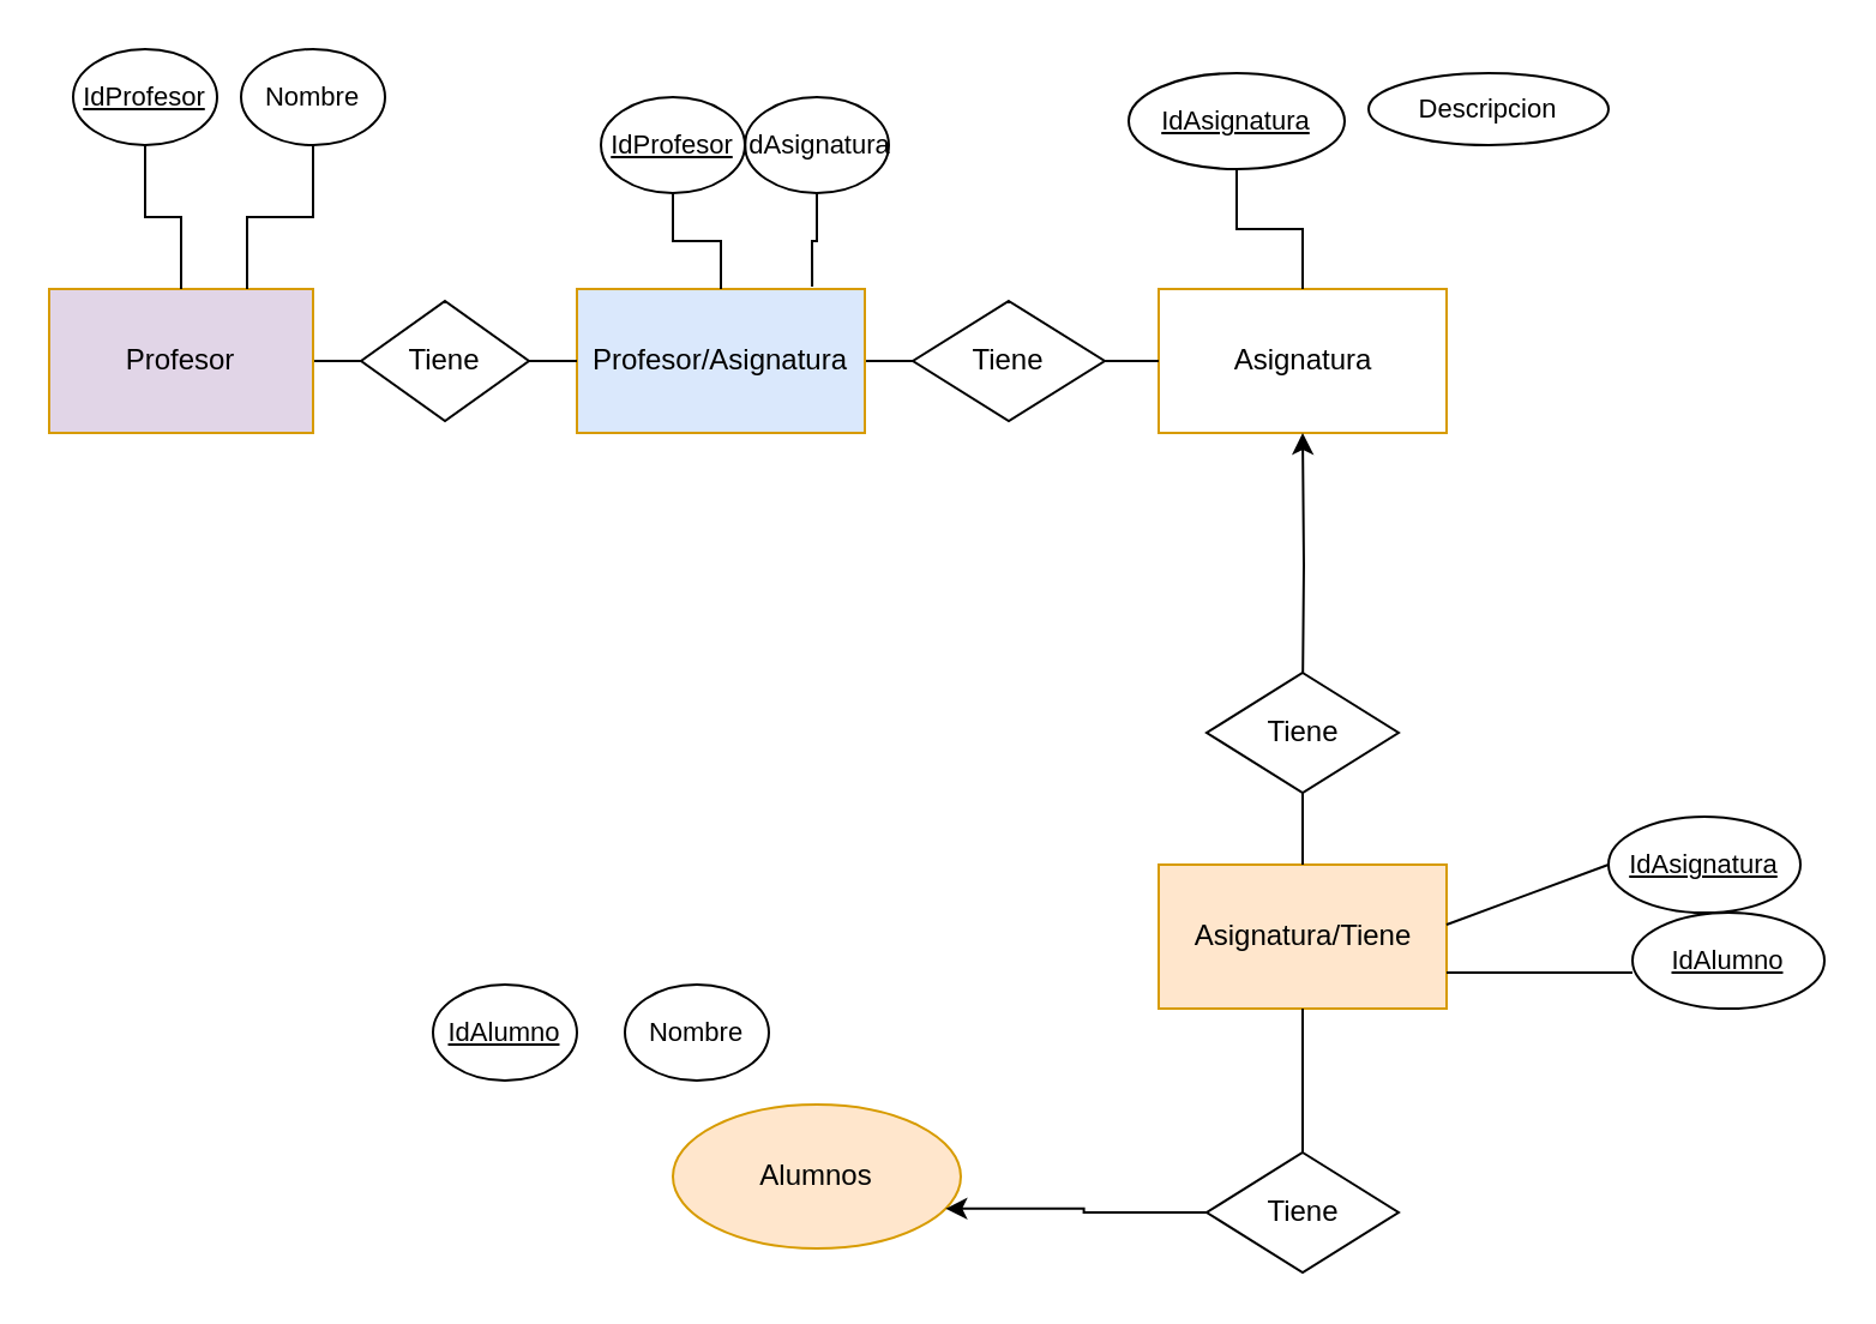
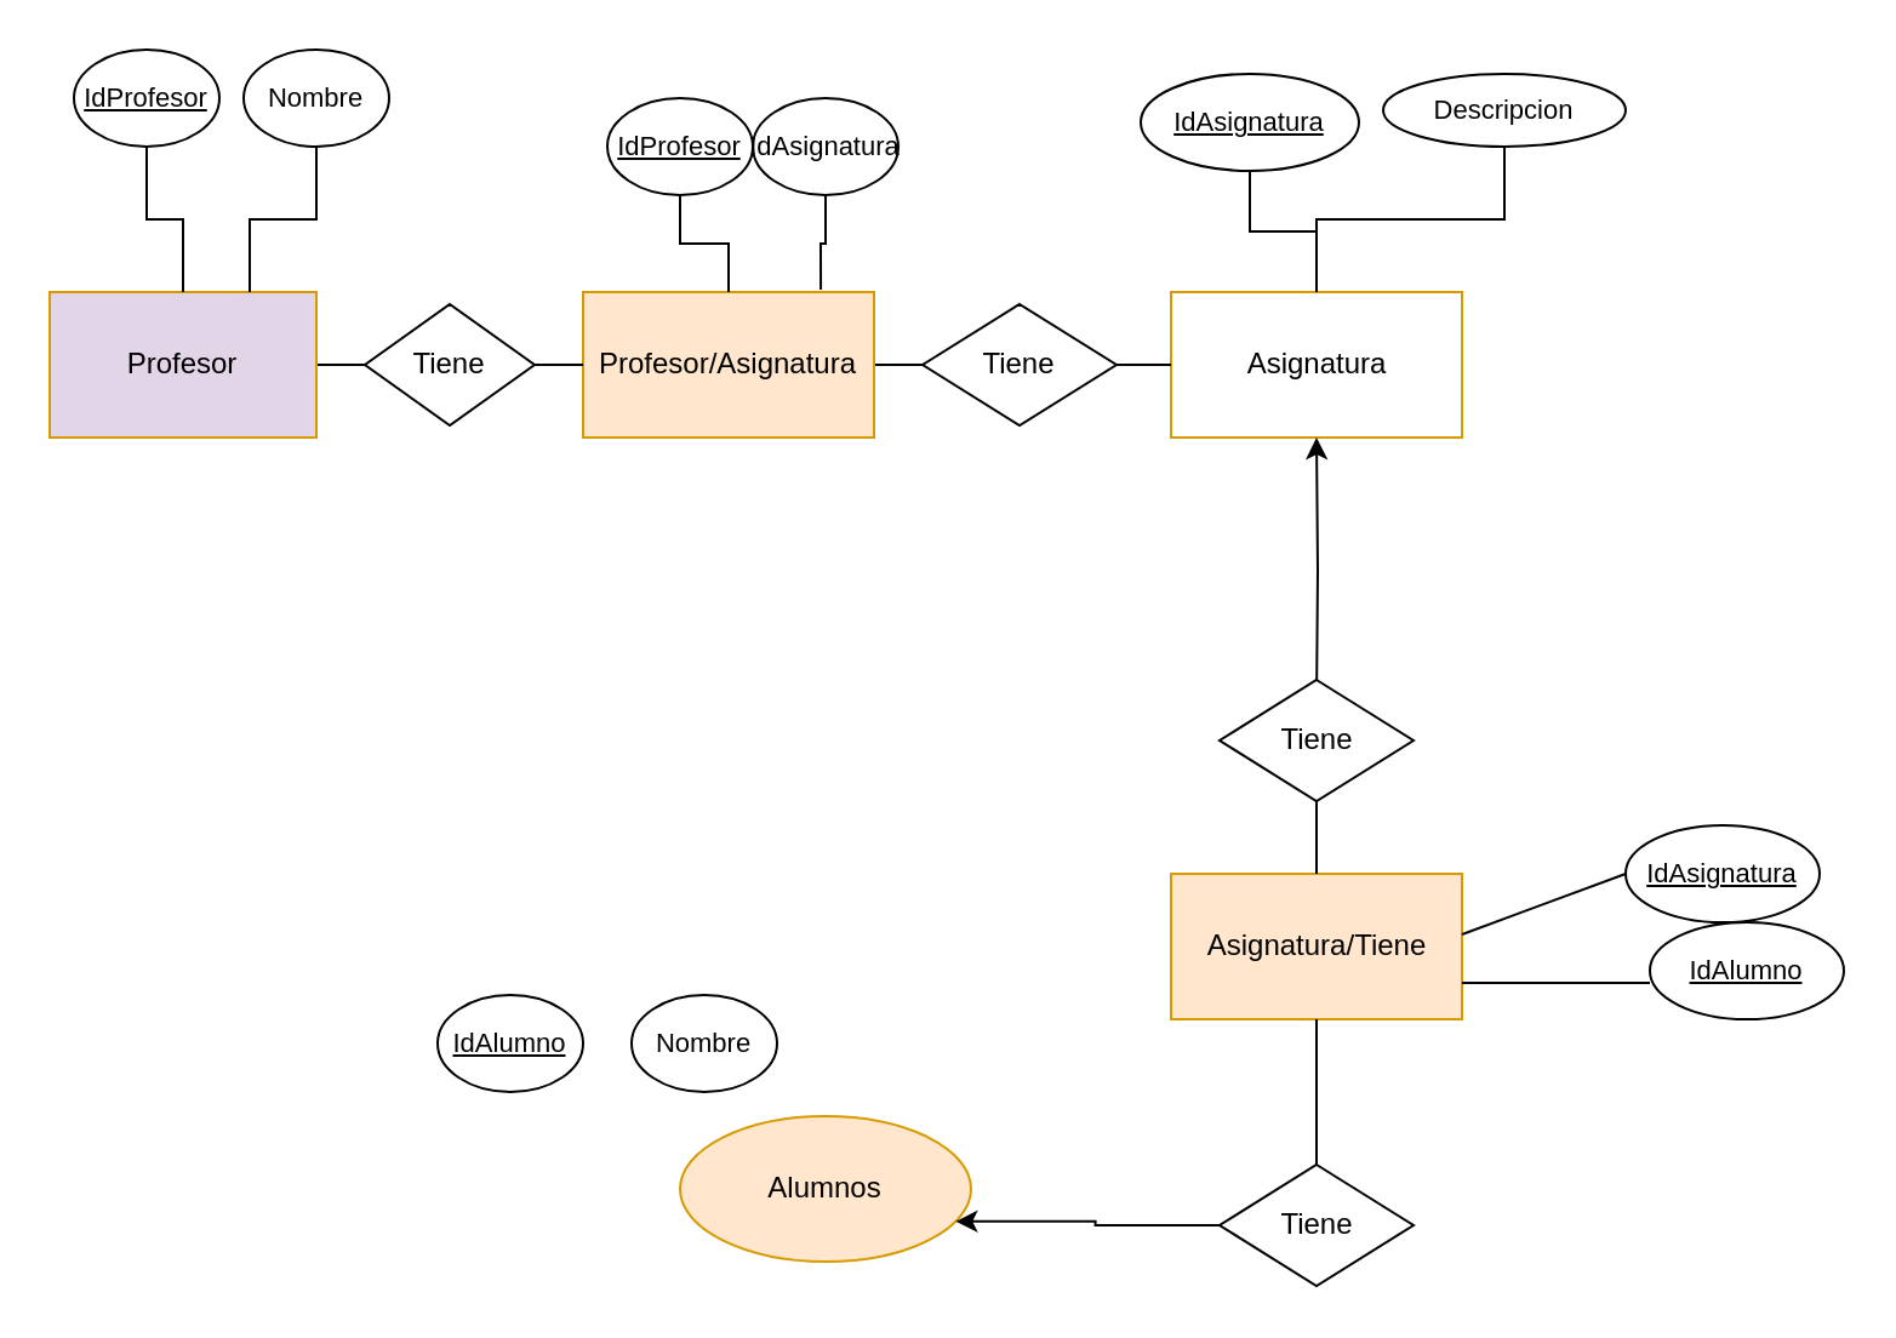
  <mxCell id="0" />
  <mxCell id="1" parent="0" />
  <mxCell id="2" value="" style="edgeStyle=orthogonalEdgeStyle;rounded=0;orthogonalLoop=1;jettySize=auto;html=1;endArrow=none;endFill=0;fontSize=11;" edge="1" parent="1" source="3" target="33"><mxGeometry relative="1" as="geometry" /></mxCell>
  <mxCell id="3" value="Profesor" style="rounded=0;whiteSpace=wrap;html=1;fillColor=#e1d5e7;strokeColor=#d79b00;" vertex="1" parent="1"><mxGeometry x="20" y="120" width="110" height="60" as="geometry" /></mxCell>
  <mxCell id="4" value="Asignatura" style="rounded=0;whiteSpace=wrap;html=1;fillColor=#ffffff;strokeColor=#d79b00;" vertex="1" parent="1"><mxGeometry x="482.5" y="120" width="120" height="60" as="geometry" /></mxCell>
  <mxCell id="5" value="Alumnos" style="ellipse;whiteSpace=wrap;html=1;fillColor=#ffe6cc;strokeColor=#d79b00;" vertex="1" parent="1"><mxGeometry x="280" y="460" width="120" height="60" as="geometry" /></mxCell>
  <mxCell id="6" value="" style="edgeStyle=orthogonalEdgeStyle;rounded=0;orthogonalLoop=1;jettySize=auto;html=1;" edge="1" parent="1" target="4"><mxGeometry relative="1" as="geometry"><mxPoint x="542.5" y="290" as="sourcePoint" /></mxGeometry></mxCell>
  <mxCell id="7" style="edgeStyle=orthogonalEdgeStyle;rounded=0;orthogonalLoop=1;jettySize=auto;html=1;exitX=0.5;exitY=1;exitDx=0;exitDy=0;" edge="1" parent="1"><mxGeometry relative="1" as="geometry"><mxPoint x="350" y="175" as="sourcePoint" /><mxPoint x="350" y="175" as="targetPoint" /></mxGeometry></mxCell>
  <mxCell id="8" value="" style="edgeStyle=orthogonalEdgeStyle;rounded=0;orthogonalLoop=1;jettySize=auto;html=1;endArrow=none;endFill=0;fontSize=11;" edge="1" parent="1" source="9" target="3"><mxGeometry relative="1" as="geometry" /></mxCell>
  <mxCell id="9" value="IdProfesor" style="ellipse;whiteSpace=wrap;html=1;fontSize=11;fontStyle=4" vertex="1" parent="1"><mxGeometry x="30" y="20" width="60" height="40" as="geometry" /></mxCell>
  <mxCell id="10" style="edgeStyle=orthogonalEdgeStyle;rounded=0;orthogonalLoop=1;jettySize=auto;html=1;entryX=0.75;entryY=0;entryDx=0;entryDy=0;endArrow=none;endFill=0;fontSize=11;" edge="1" parent="1" source="11" target="3"><mxGeometry relative="1" as="geometry" /></mxCell>
  <mxCell id="11" value="Nombre" style="ellipse;whiteSpace=wrap;html=1;fontSize=11;" vertex="1" parent="1"><mxGeometry x="100" y="20" width="60" height="40" as="geometry" /></mxCell>
  <mxCell id="12" value="" style="edgeStyle=orthogonalEdgeStyle;rounded=0;orthogonalLoop=1;jettySize=auto;html=1;endArrow=none;endFill=0;fontSize=11;" edge="1" parent="1" source="13" target="4"><mxGeometry relative="1" as="geometry" /></mxCell>
  <mxCell id="13" value="IdAsignatura" style="ellipse;whiteSpace=wrap;html=1;fontSize=11;fontStyle=4" vertex="1" parent="1"><mxGeometry x="470" y="30" width="90" height="40" as="geometry" /></mxCell>
+ <mxCell id="14" value="" style="edgeStyle=orthogonalEdgeStyle;rounded=0;orthogonalLoop=1;jettySize=auto;html=1;endArrow=none;endFill=0;fontSize=11;" edge="1" parent="1" source="15" target="4"><mxGeometry relative="1" as="geometry" /></mxCell>
  <mxCell id="15" value="Descripcion" style="ellipse;whiteSpace=wrap;html=1;fontSize=11;" vertex="1" parent="1"><mxGeometry x="570" y="30" width="100" height="30" as="geometry" /></mxCell>
  <mxCell id="16" value="IdAlumno" style="ellipse;whiteSpace=wrap;html=1;fontSize=11;fontStyle=4" vertex="1" parent="1"><mxGeometry x="180" y="410" width="60" height="40" as="geometry" /></mxCell>
  <mxCell id="17" value="Nombre" style="ellipse;whiteSpace=wrap;html=1;fontSize=11;" vertex="1" parent="1"><mxGeometry x="260" y="410" width="60" height="40" as="geometry" /></mxCell>
  <mxCell id="18" value="Asignatura/Tiene" style="rounded=0;whiteSpace=wrap;html=1;fillColor=#ffe6cc;strokeColor=#d79b00;" vertex="1" parent="1"><mxGeometry x="482.5" y="360" width="120" height="60" as="geometry" /></mxCell>
  <mxCell id="19" value="" style="edgeStyle=orthogonalEdgeStyle;rounded=0;orthogonalLoop=1;jettySize=auto;html=1;fontSize=11;endArrow=none;endFill=0;" edge="1" parent="1" source="20" target="18"><mxGeometry relative="1" as="geometry" /></mxCell>
  <mxCell id="20" value="Tiene" style="rhombus;whiteSpace=wrap;html=1;" vertex="1" parent="1"><mxGeometry x="502.5" y="280" width="80" height="50" as="geometry" /></mxCell>
  <mxCell id="21" style="edgeStyle=orthogonalEdgeStyle;rounded=0;orthogonalLoop=1;jettySize=auto;html=1;entryX=1;entryY=0.75;entryDx=0;entryDy=0;fontSize=11;" edge="1" parent="1" source="23" target="5"><mxGeometry relative="1" as="geometry" /></mxCell>
  <mxCell id="22" value="" style="edgeStyle=orthogonalEdgeStyle;rounded=0;orthogonalLoop=1;jettySize=auto;html=1;fontSize=11;endArrow=none;endFill=0;" edge="1" parent="1" source="23" target="18"><mxGeometry relative="1" as="geometry" /></mxCell>
  <mxCell id="23" value="Tiene" style="rhombus;whiteSpace=wrap;html=1;" vertex="1" parent="1"><mxGeometry x="502.5" y="480" width="80" height="50" as="geometry" /></mxCell>
  <mxCell id="24" value="IdAsignatura" style="ellipse;whiteSpace=wrap;html=1;fontSize=11;fontStyle=4" vertex="1" parent="1"><mxGeometry x="670" y="340" width="80" height="40" as="geometry" /></mxCell>
  <mxCell id="25" value="IdAlumno" style="ellipse;whiteSpace=wrap;html=1;fontSize=11;fontStyle=4" vertex="1" parent="1"><mxGeometry x="680" y="380" width="80" height="40" as="geometry" /></mxCell>
  <mxCell id="26" value="" style="endArrow=none;html=1;fontSize=11;" edge="1" parent="1"><mxGeometry width="50" height="50" relative="1" as="geometry"><mxPoint x="602.5" y="385" as="sourcePoint" /><mxPoint x="670" y="360" as="targetPoint" /></mxGeometry></mxCell>
  <mxCell id="27" value="" style="endArrow=none;html=1;fontSize=11;exitX=1;exitY=0.75;exitDx=0;exitDy=0;" edge="1" parent="1" source="18"><mxGeometry width="50" height="50" relative="1" as="geometry"><mxPoint x="630" y="455" as="sourcePoint" /><mxPoint x="680" y="405" as="targetPoint" /></mxGeometry></mxCell>
  <mxCell id="28" value="" style="edgeStyle=orthogonalEdgeStyle;rounded=0;orthogonalLoop=1;jettySize=auto;html=1;endArrow=none;endFill=0;fontSize=11;" edge="1" parent="1" source="29" target="31"><mxGeometry relative="1" as="geometry" /></mxCell>
- <mxCell id="29" value="Profesor/Asignatura" style="rounded=0;whiteSpace=wrap;html=1;fillColor=#dae8fc;strokeColor=#d79b00;" vertex="1" parent="1"><mxGeometry x="240" y="120" width="120" height="60" as="geometry" /></mxCell>
+ <mxCell id="29" value="Profesor/Asignatura" style="rounded=0;whiteSpace=wrap;html=1;fillColor=#ffe6cc;strokeColor=#d79b00;" vertex="1" parent="1"><mxGeometry x="240" y="120" width="120" height="60" as="geometry" /></mxCell>
  <mxCell id="30" value="" style="edgeStyle=orthogonalEdgeStyle;rounded=0;orthogonalLoop=1;jettySize=auto;html=1;endArrow=none;endFill=0;fontSize=11;" edge="1" parent="1" source="31" target="4"><mxGeometry relative="1" as="geometry" /></mxCell>
  <mxCell id="31" value="Tiene" style="rhombus;whiteSpace=wrap;html=1;" vertex="1" parent="1"><mxGeometry x="380" y="125" width="80" height="50" as="geometry" /></mxCell>
  <mxCell id="32" value="" style="edgeStyle=orthogonalEdgeStyle;rounded=0;orthogonalLoop=1;jettySize=auto;html=1;endArrow=none;endFill=0;fontSize=11;" edge="1" parent="1" source="33" target="29"><mxGeometry relative="1" as="geometry" /></mxCell>
  <mxCell id="33" value="Tiene" style="rhombus;whiteSpace=wrap;html=1;" vertex="1" parent="1"><mxGeometry x="150" y="125" width="70" height="50" as="geometry" /></mxCell>
  <mxCell id="34" value="" style="edgeStyle=orthogonalEdgeStyle;rounded=0;orthogonalLoop=1;jettySize=auto;html=1;endArrow=none;endFill=0;fontSize=11;" edge="1" parent="1" source="35" target="29"><mxGeometry relative="1" as="geometry" /></mxCell>
  <mxCell id="35" value="IdProfesor" style="ellipse;whiteSpace=wrap;html=1;fontSize=11;fontStyle=4" vertex="1" parent="1"><mxGeometry x="250" y="40" width="60" height="40" as="geometry" /></mxCell>
  <mxCell id="36" style="edgeStyle=orthogonalEdgeStyle;rounded=0;orthogonalLoop=1;jettySize=auto;html=1;entryX=0.817;entryY=-0.017;entryDx=0;entryDy=0;entryPerimeter=0;endArrow=none;endFill=0;fontSize=11;" edge="1" parent="1" source="37" target="29"><mxGeometry relative="1" as="geometry" /></mxCell>
  <mxCell id="37" value="IdAsignatura" style="ellipse;whiteSpace=wrap;html=1;fontSize=11;" vertex="1" parent="1"><mxGeometry x="310" y="40" width="60" height="40" as="geometry" /></mxCell>
